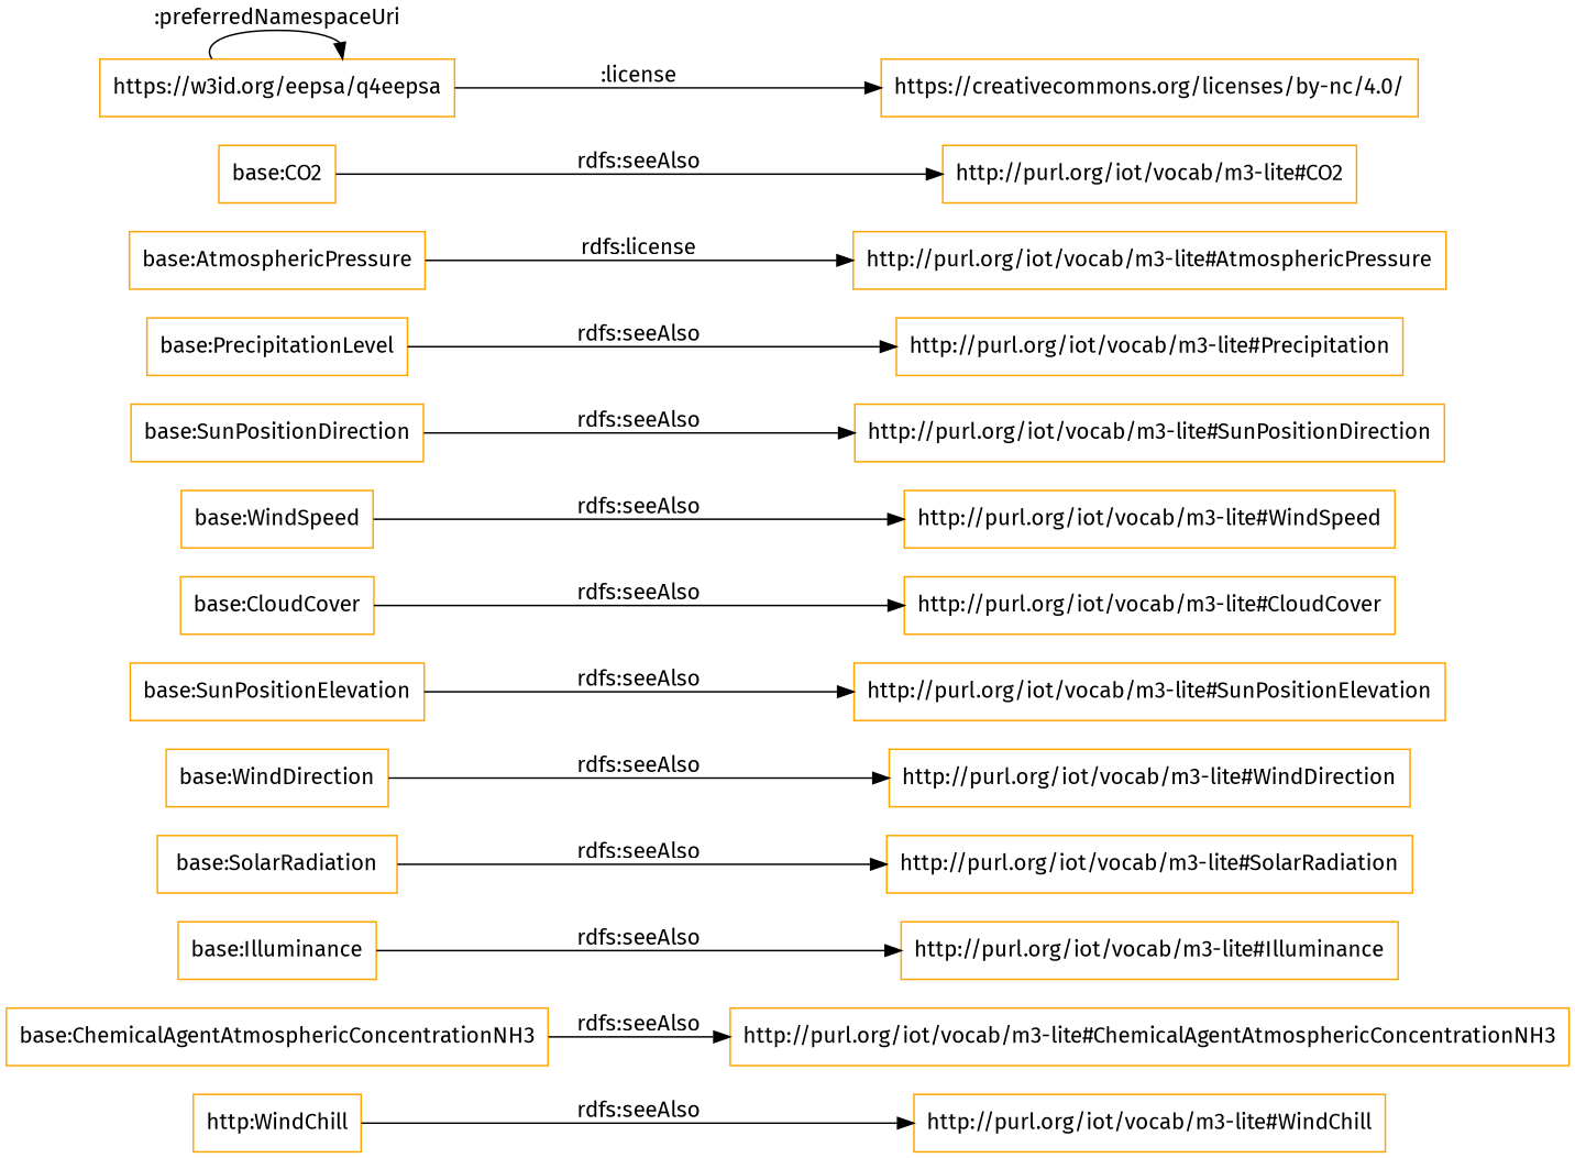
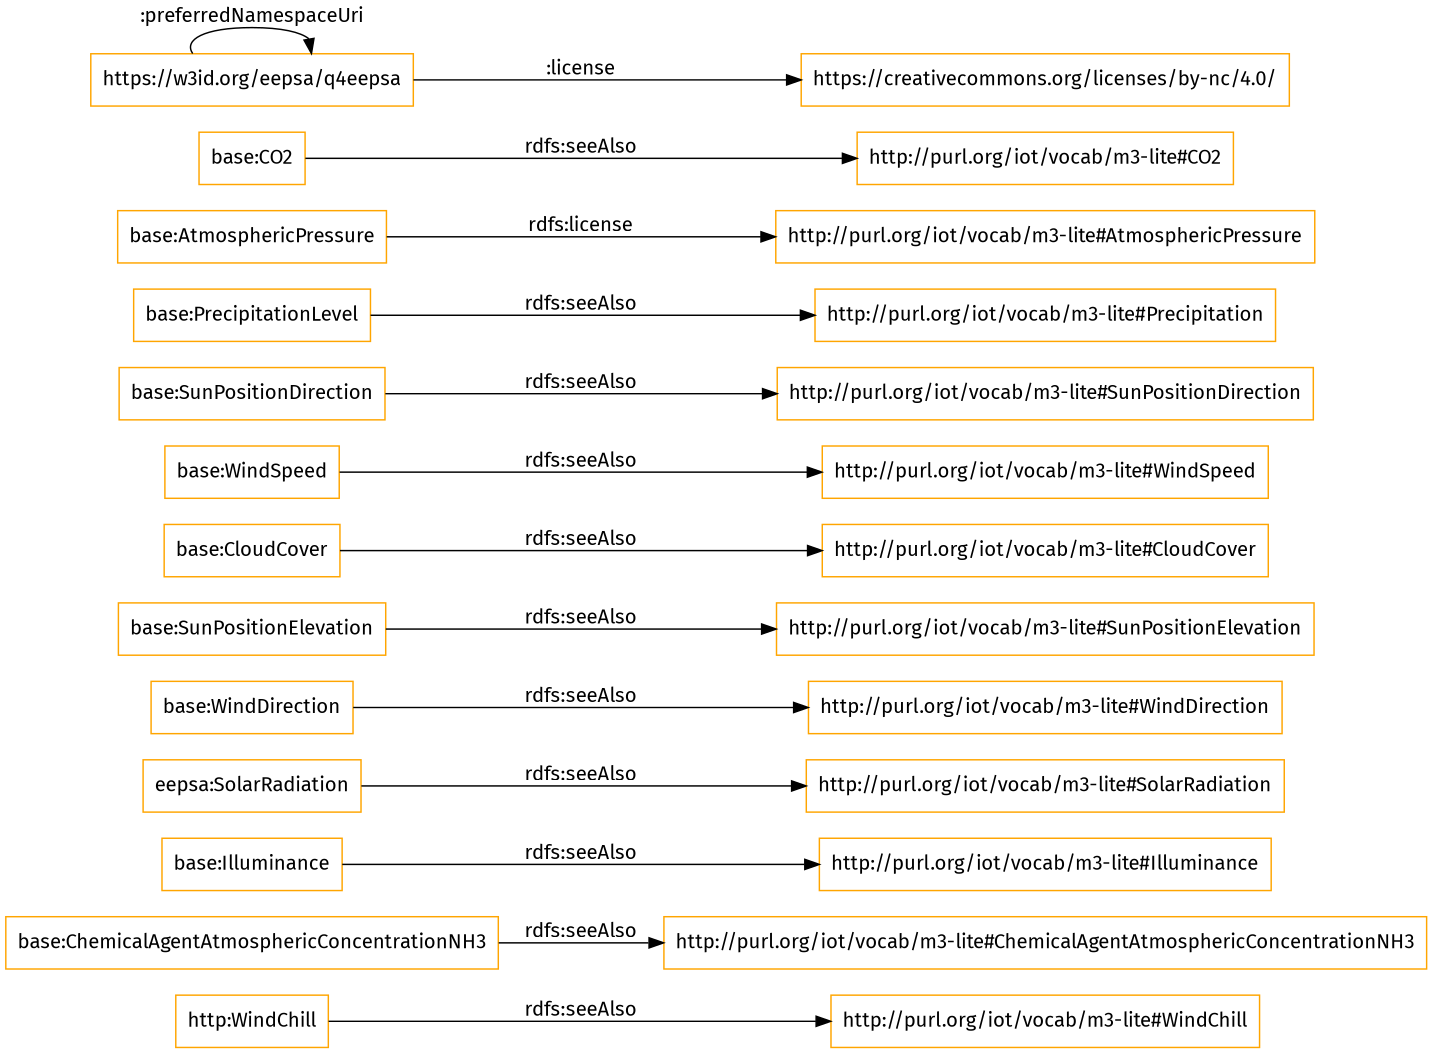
  digraph {
    fontname="Fira Sans"
    rankdir=LR
    node [color=orange fontname="Fira Sans" shape=rectangle]
    edge [fontname="Fira Sans"]
    n1 [label="http:WindChill"]
    "http://purl.org/iot/vocab/m3-lite#WindChill"
    "base:ChemicalAgentAtmosphericConcentrationNH3"
    "http://purl.org/iot/vocab/m3-lite#ChemicalAgentAtmosphericConcentrationNH3"
    "base:Illuminance"
    "http://purl.org/iot/vocab/m3-lite#Illuminance"
-   "base:SolarRadiation"
+   "base:SolarRadiation" [label="eepsa:SolarRadiation"]
    "http://purl.org/iot/vocab/m3-lite#SolarRadiation"
    "base:WindDirection"
    "http://purl.org/iot/vocab/m3-lite#WindDirection"
    "base:SunPositionElevation"
    "http://purl.org/iot/vocab/m3-lite#SunPositionElevation"
    "base:CloudCover"
    "http://purl.org/iot/vocab/m3-lite#CloudCover"
    "base:WindSpeed"
    "http://purl.org/iot/vocab/m3-lite#WindSpeed"
    "base:SunPositionDirection"
    "http://purl.org/iot/vocab/m3-lite#SunPositionDirection"
    "base:PrecipitationLevel"
    "http://purl.org/iot/vocab/m3-lite#Precipitation"
    "base:AtmosphericPressure"
    "http://purl.org/iot/vocab/m3-lite#AtmosphericPressure"
    "base:CO2"
    "http://purl.org/iot/vocab/m3-lite#CO2"
    "https://w3id.org/eepsa/q4eepsa"
    "https://creativecommons.org/licenses/by-nc/4.0/"
    n1 -> "http://purl.org/iot/vocab/m3-lite#WindChill" [label="rdfs:seeAlso"]
    "base:ChemicalAgentAtmosphericConcentrationNH3" -> "http://purl.org/iot/vocab/m3-lite#ChemicalAgentAtmosphericConcentrationNH3" [label="rdfs:seeAlso"]
    "base:Illuminance" -> "http://purl.org/iot/vocab/m3-lite#Illuminance" [label="rdfs:seeAlso"]
    "base:SolarRadiation" -> "http://purl.org/iot/vocab/m3-lite#SolarRadiation" [label="rdfs:seeAlso"]
    "base:WindDirection" -> "http://purl.org/iot/vocab/m3-lite#WindDirection" [label="rdfs:seeAlso"]
    "base:SunPositionElevation" -> "http://purl.org/iot/vocab/m3-lite#SunPositionElevation" [label="rdfs:seeAlso"]
    "base:CloudCover" -> "http://purl.org/iot/vocab/m3-lite#CloudCover" [label="rdfs:seeAlso"]
    "base:WindSpeed" -> "http://purl.org/iot/vocab/m3-lite#WindSpeed" [label="rdfs:seeAlso"]
    "base:SunPositionDirection" -> "http://purl.org/iot/vocab/m3-lite#SunPositionDirection" [label="rdfs:seeAlso"]
    "base:PrecipitationLevel" -> "http://purl.org/iot/vocab/m3-lite#Precipitation" [label="rdfs:seeAlso"]
    "base:AtmosphericPressure" -> "http://purl.org/iot/vocab/m3-lite#AtmosphericPressure" [label="rdfs:license"]
    "base:CO2" -> "http://purl.org/iot/vocab/m3-lite#CO2" [label="rdfs:seeAlso"]
    "https://w3id.org/eepsa/q4eepsa" -> "https://w3id.org/eepsa/q4eepsa" [label=":preferredNamespaceUri"]
    "https://w3id.org/eepsa/q4eepsa" -> "https://creativecommons.org/licenses/by-nc/4.0/" [label=":license"]
  }
